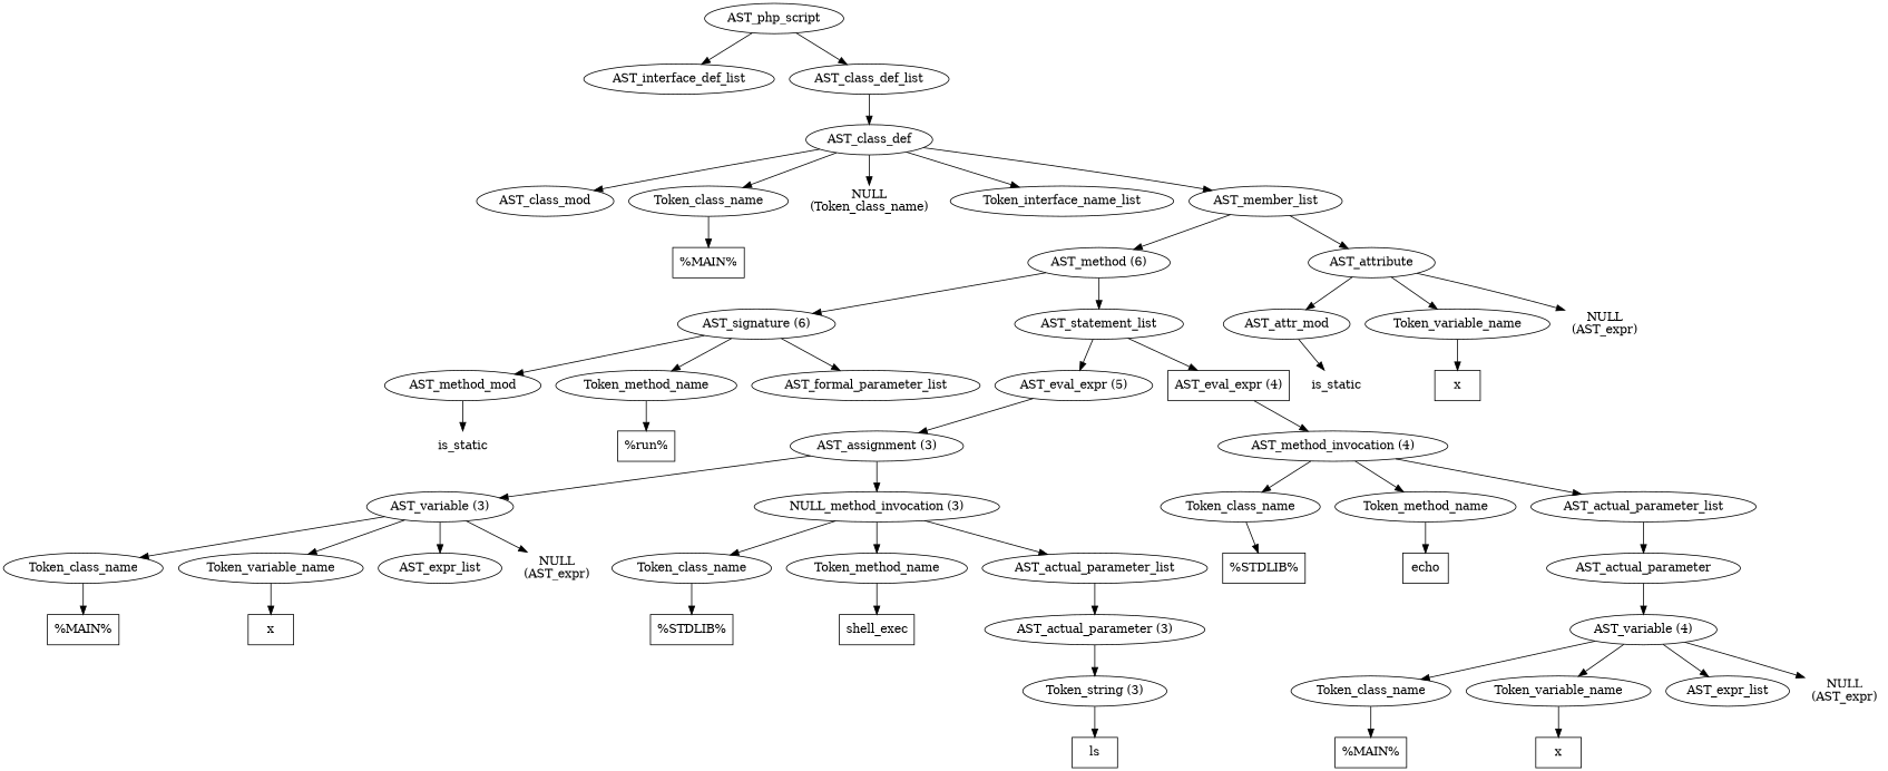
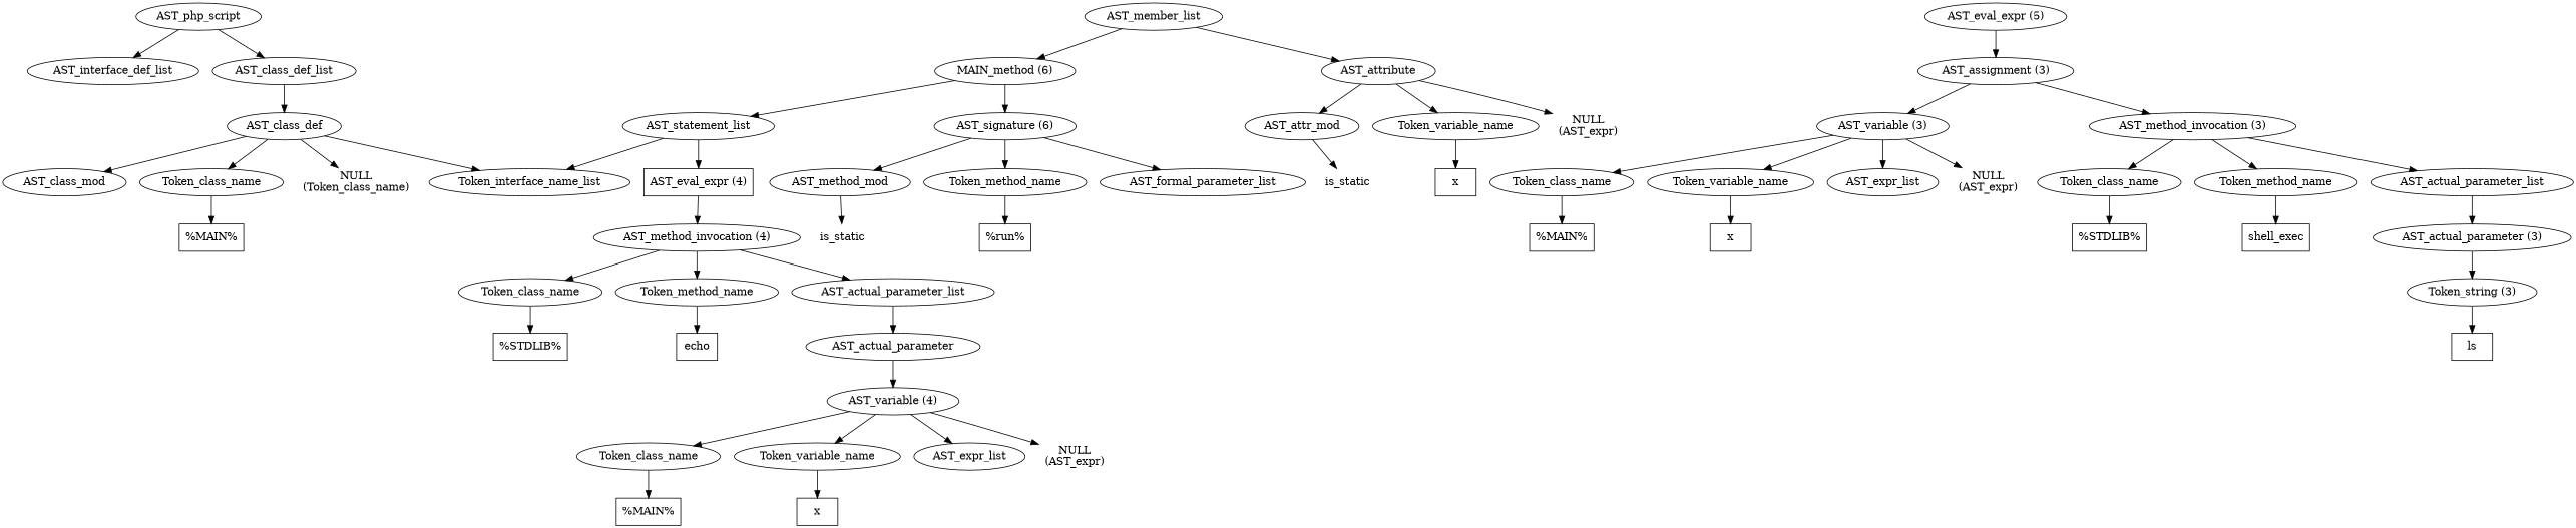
  digraph {
    n1 [label=AST_php_script]
    n2 [label=AST_interface_def_list]
    n3 [label=AST_class_def_list]
    n4 [label=AST_class_def]
    n5 [label=AST_class_mod]
    n6 [label=Token_class_name]
    n7 [label="NULL\n(Token_class_name)" shape=plaintext]
    n8 [label=Token_interface_name_list]
    n9 [label=AST_member_list]
    n10 [label="%MAIN%" shape=box]
-   n11 [label="AST_method (6)"]
+   n11 [label="MAIN_method (6)"]
    n12 [label=AST_attribute]
    n13 [label="AST_signature (6)"]
    n14 [label=AST_statement_list]
    n15 [label=AST_attr_mod]
    n16 [label=Token_variable_name]
    n17 [label="NULL\n(AST_expr)" shape=plaintext]
    n18 [label=AST_method_mod]
    n19 [label=Token_method_name]
    n20 [label=AST_formal_parameter_list]
    n21 [label="AST_eval_expr (5)"]
    n22 [label="AST_eval_expr (4)" shape=box]
    n23 [label=is_static shape=plaintext]
    n24 [label="%run%" shape=box]
    n25 [label="AST_assignment (3)"]
    n26 [label="AST_method_invocation (4)"]
    n27 [label="AST_variable (3)"]
-   n28 [label="NULL_method_invocation (3)"]
+   n28 [label="AST_method_invocation (3)"]
    n29 [label=Token_class_name]
    n30 [label=Token_variable_name]
    n31 [label=AST_expr_list]
    n32 [label="NULL\n(AST_expr)" shape=plaintext]
    n33 [label=Token_class_name]
    n34 [label=Token_method_name]
    n35 [label=AST_actual_parameter_list]
    n36 [label="%MAIN%" shape=box]
    n37 [label=x shape=box]
    n38 [label="%STDLIB%" shape=box]
    n39 [label=shell_exec shape=box]
    n40 [label="AST_actual_parameter (3)"]
    n41 [label="Token_string (3)"]
    n42 [label=ls shape=box]
    n43 [label=Token_class_name]
    n44 [label=Token_method_name]
    n45 [label=AST_actual_parameter_list]
    n46 [label="%STDLIB%" shape=box]
    n47 [label=echo shape=box]
    n48 [label=AST_actual_parameter]
    n49 [label="AST_variable (4)"]
    n50 [label=Token_class_name]
    n51 [label=Token_variable_name]
    n52 [label=AST_expr_list]
    n53 [label="NULL\n(AST_expr)" shape=plaintext]
    n54 [label="%MAIN%" shape=box]
    n55 [label=x shape=box]
    n56 [label=is_static shape=plaintext]
    n57 [label=x shape=box]
    n1 -> n2
    n1 -> n3
    n3 -> n4
    n4 -> n5
    n4 -> n6
    n4 -> n7
    n4 -> n8
-   n4 -> n9
    n6 -> n10
    n9 -> n11
    n9 -> n12
    n11 -> n13
    n11 -> n14
    n12 -> n15
    n12 -> n16
    n12 -> n17
    n13 -> n18
    n13 -> n19
    n13 -> n20
-   n14 -> n21
+   n14 -> n8
    n14 -> n22
    n15 -> n56
    n16 -> n57
    n18 -> n23
    n19 -> n24
    n21 -> n25
    n22 -> n26
    n25 -> n27
    n25 -> n28
    n26 -> n43
    n26 -> n44
    n26 -> n45
    n27 -> n29
    n27 -> n30
    n27 -> n31
    n27 -> n32
    n28 -> n33
    n28 -> n34
    n28 -> n35
    n29 -> n36
    n30 -> n37
    n33 -> n38
    n34 -> n39
    n35 -> n40
    n40 -> n41
    n41 -> n42
    n43 -> n46
    n44 -> n47
    n45 -> n48
    n48 -> n49
    n49 -> n50
    n49 -> n51
    n49 -> n52
    n49 -> n53
    n50 -> n54
    n51 -> n55
  }
